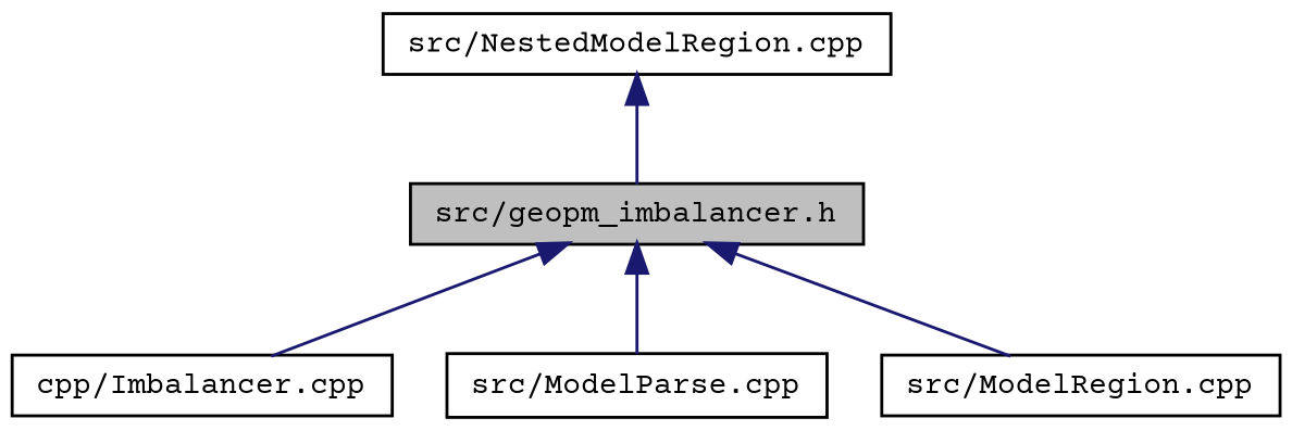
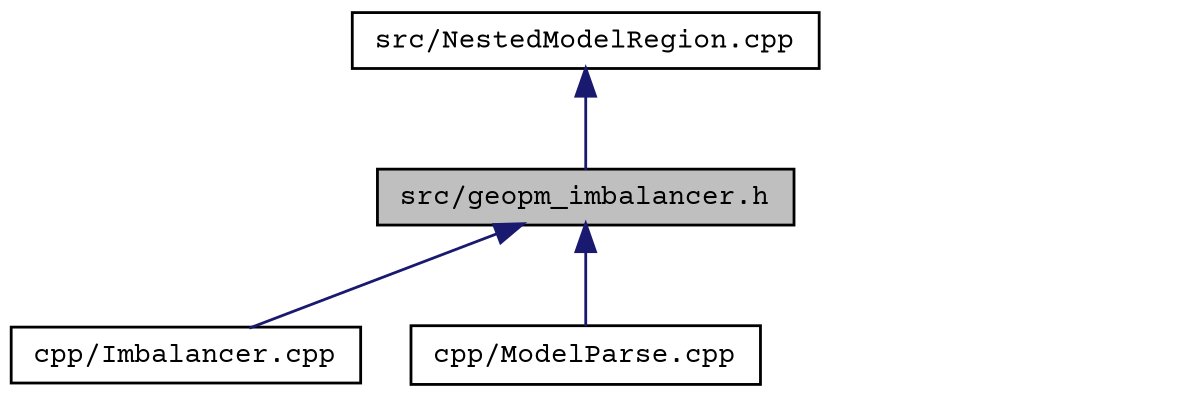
  digraph {
    fontname="Courier Prime"
    node [color=black fillcolor=white fontname="Courier Prime" fontsize=10 shape=record style=filled]
    edge [color=midnightblue dir=back fontname="Courier Prime" fontsize=10 labelfontname=Helvetica labelfontsize=10 style=solid]
    n1 [fillcolor=grey75 fontcolor=black height=0.2 label="src/geopm_imbalancer.h" width=0.4]
    n2 [height=0.2 label="cpp/Imbalancer.cpp" width=0.4]
-   n3 [height=0.2 label="src/ModelParse.cpp" width=0.4]
-   n4 [height=0.2 label="src/ModelRegion.cpp" width=0.4]
+   n3 [height=0.2 label="cpp/ModelParse.cpp" width=0.4]
    n5 [height=0.2 label="src/NestedModelRegion.cpp" width=0.4]
    n1 -> n2
    n1 -> n3
-   n1 -> n4
    n5 -> n1
  }
